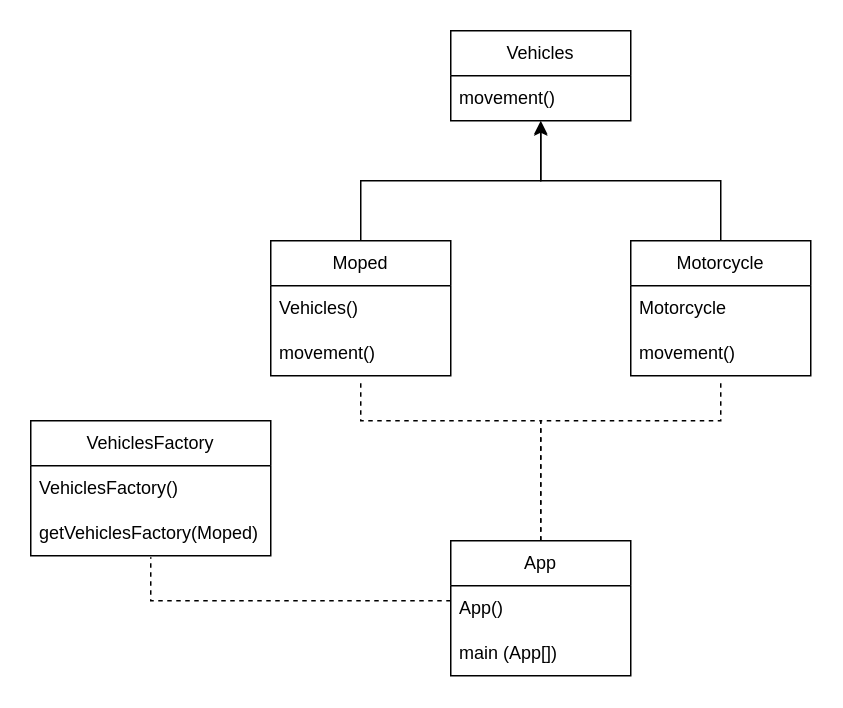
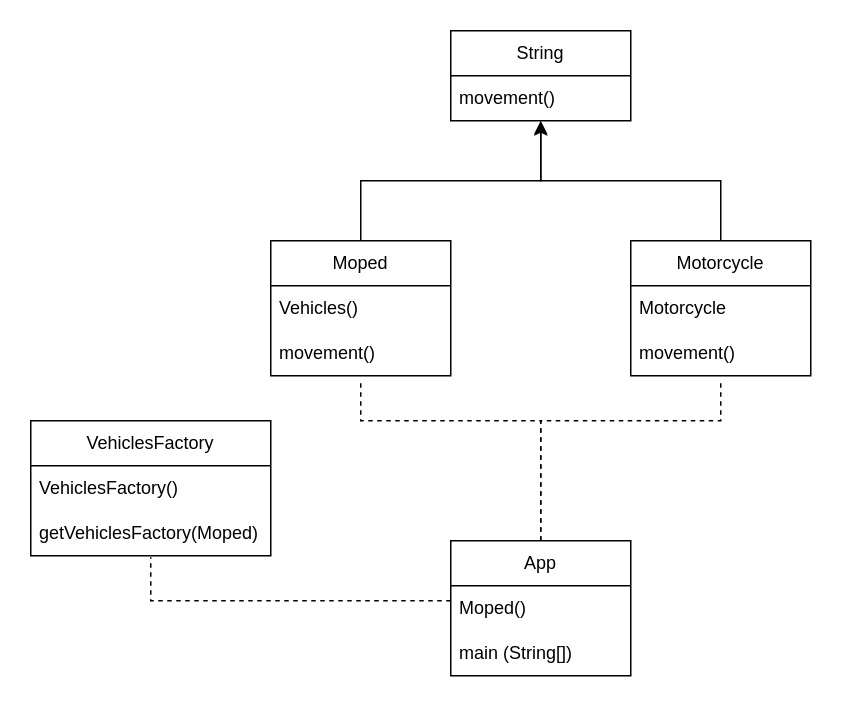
  <mxCell id="0" />
  <mxCell id="1" parent="0" />
- <mxCell id="2" value="Vehicles" style="swimlane;fontStyle=0;childLayout=stackLayout;horizontal=1;startSize=30;horizontalStack=0;resizeParent=1;resizeParentMax=0;resizeLast=0;collapsible=1;marginBottom=0;whiteSpace=wrap;html=1;" vertex="1" parent="1"><mxGeometry x="300" y="20" width="120" height="60" as="geometry" /></mxCell>
+ <mxCell id="2" value="String" style="swimlane;fontStyle=0;childLayout=stackLayout;horizontal=1;startSize=30;horizontalStack=0;resizeParent=1;resizeParentMax=0;resizeLast=0;collapsible=1;marginBottom=0;whiteSpace=wrap;html=1;" vertex="1" parent="1"><mxGeometry x="300" y="20" width="120" height="60" as="geometry" /></mxCell>
  <mxCell id="3" value="movement()" style="text;strokeColor=none;fillColor=none;align=left;verticalAlign=middle;spacingLeft=4;spacingRight=4;overflow=hidden;points=[[0,0.5],[1,0.5]];portConstraint=eastwest;rotatable=0;whiteSpace=wrap;html=1;" vertex="1" parent="2"><mxGeometry y="30" width="120" height="30" as="geometry" /></mxCell>
  <mxCell id="4" value="VehiclesFactory" style="swimlane;fontStyle=0;childLayout=stackLayout;horizontal=1;startSize=30;horizontalStack=0;resizeParent=1;resizeParentMax=0;resizeLast=0;collapsible=1;marginBottom=0;whiteSpace=wrap;html=1;" vertex="1" parent="1"><mxGeometry x="20" y="280" width="160" height="90" as="geometry" /></mxCell>
  <mxCell id="5" value="VehiclesFactory()" style="text;strokeColor=none;fillColor=none;align=left;verticalAlign=middle;spacingLeft=4;spacingRight=4;overflow=hidden;points=[[0,0.5],[1,0.5]];portConstraint=eastwest;rotatable=0;whiteSpace=wrap;html=1;" vertex="1" parent="4"><mxGeometry y="30" width="160" height="30" as="geometry" /></mxCell>
  <mxCell id="6" value="getVehiclesFactory(Moped)" style="text;strokeColor=none;fillColor=none;align=left;verticalAlign=middle;spacingLeft=4;spacingRight=4;overflow=hidden;points=[[0,0.5],[1,0.5]];portConstraint=eastwest;rotatable=0;whiteSpace=wrap;html=1;" vertex="1" parent="4"><mxGeometry y="60" width="160" height="30" as="geometry" /></mxCell>
  <mxCell id="7" style="edgeStyle=orthogonalEdgeStyle;rounded=0;orthogonalLoop=1;jettySize=auto;html=1;exitX=0.5;exitY=0;exitDx=0;exitDy=0;entryX=0.5;entryY=1.033;entryDx=0;entryDy=0;entryPerimeter=0;" edge="1" parent="1" source="8" target="3"><mxGeometry relative="1" as="geometry" /></mxCell>
  <mxCell id="8" value="Moped" style="swimlane;fontStyle=0;childLayout=stackLayout;horizontal=1;startSize=30;horizontalStack=0;resizeParent=1;resizeParentMax=0;resizeLast=0;collapsible=1;marginBottom=0;whiteSpace=wrap;html=1;" vertex="1" parent="1"><mxGeometry x="180" y="160" width="120" height="90" as="geometry" /></mxCell>
  <mxCell id="9" value="Vehicles()" style="text;strokeColor=none;fillColor=none;align=left;verticalAlign=middle;spacingLeft=4;spacingRight=4;overflow=hidden;points=[[0,0.5],[1,0.5]];portConstraint=eastwest;rotatable=0;whiteSpace=wrap;html=1;" vertex="1" parent="8"><mxGeometry y="30" width="120" height="30" as="geometry" /></mxCell>
  <mxCell id="10" value="movement()" style="text;strokeColor=none;fillColor=none;align=left;verticalAlign=middle;spacingLeft=4;spacingRight=4;overflow=hidden;points=[[0,0.5],[1,0.5]];portConstraint=eastwest;rotatable=0;whiteSpace=wrap;html=1;" vertex="1" parent="8"><mxGeometry y="60" width="120" height="30" as="geometry" /></mxCell>
  <mxCell id="11" style="edgeStyle=orthogonalEdgeStyle;rounded=0;orthogonalLoop=1;jettySize=auto;html=1;exitX=0.5;exitY=0;exitDx=0;exitDy=0;entryX=0.5;entryY=1;entryDx=0;entryDy=0;entryPerimeter=0;" edge="1" parent="1" source="12" target="3"><mxGeometry relative="1" as="geometry" /></mxCell>
  <mxCell id="12" value="Motorcycle" style="swimlane;fontStyle=0;childLayout=stackLayout;horizontal=1;startSize=30;horizontalStack=0;resizeParent=1;resizeParentMax=0;resizeLast=0;collapsible=1;marginBottom=0;whiteSpace=wrap;html=1;" vertex="1" parent="1"><mxGeometry x="420" y="160" width="120" height="90" as="geometry" /></mxCell>
  <mxCell id="13" value="Motorcycle" style="text;strokeColor=none;fillColor=none;align=left;verticalAlign=middle;spacingLeft=4;spacingRight=4;overflow=hidden;points=[[0,0.5],[1,0.5]];portConstraint=eastwest;rotatable=0;whiteSpace=wrap;html=1;" vertex="1" parent="12"><mxGeometry y="30" width="120" height="30" as="geometry" /></mxCell>
  <mxCell id="14" value="movement()" style="text;strokeColor=none;fillColor=none;align=left;verticalAlign=middle;spacingLeft=4;spacingRight=4;overflow=hidden;points=[[0,0.5],[1,0.5]];portConstraint=eastwest;rotatable=0;whiteSpace=wrap;html=1;" vertex="1" parent="12"><mxGeometry y="60" width="120" height="30" as="geometry" /></mxCell>
  <mxCell id="15" value="App" style="swimlane;fontStyle=0;childLayout=stackLayout;horizontal=1;startSize=30;horizontalStack=0;resizeParent=1;resizeParentMax=0;resizeLast=0;collapsible=1;marginBottom=0;whiteSpace=wrap;html=1;" vertex="1" parent="1"><mxGeometry x="300" y="360" width="120" height="90" as="geometry" /></mxCell>
- <mxCell id="16" value="App()" style="text;strokeColor=none;fillColor=none;align=left;verticalAlign=middle;spacingLeft=4;spacingRight=4;overflow=hidden;points=[[0,0.5],[1,0.5]];portConstraint=eastwest;rotatable=0;whiteSpace=wrap;html=1;" vertex="1" parent="15"><mxGeometry y="30" width="120" height="30" as="geometry" /></mxCell>
- <mxCell id="17" value="main (App[])" style="text;strokeColor=none;fillColor=none;align=left;verticalAlign=middle;spacingLeft=4;spacingRight=4;overflow=hidden;points=[[0,0.5],[1,0.5]];portConstraint=eastwest;rotatable=0;whiteSpace=wrap;html=1;" vertex="1" parent="15"><mxGeometry y="60" width="120" height="30" as="geometry" /></mxCell>
+ <mxCell id="16" value="Moped()" style="text;strokeColor=none;fillColor=none;align=left;verticalAlign=middle;spacingLeft=4;spacingRight=4;overflow=hidden;points=[[0,0.5],[1,0.5]];portConstraint=eastwest;rotatable=0;whiteSpace=wrap;html=1;" vertex="1" parent="15"><mxGeometry y="30" width="120" height="30" as="geometry" /></mxCell>
+ <mxCell id="17" value="main (String[])" style="text;strokeColor=none;fillColor=none;align=left;verticalAlign=middle;spacingLeft=4;spacingRight=4;overflow=hidden;points=[[0,0.5],[1,0.5]];portConstraint=eastwest;rotatable=0;whiteSpace=wrap;html=1;" vertex="1" parent="15"><mxGeometry y="60" width="120" height="30" as="geometry" /></mxCell>
  <mxCell id="18" value="" style="endArrow=none;dashed=1;html=1;rounded=0;exitX=0.5;exitY=0;exitDx=0;exitDy=0;entryX=0.5;entryY=1.167;entryDx=0;entryDy=0;entryPerimeter=0;" edge="1" parent="1" source="15" target="10"><mxGeometry width="50" height="50" relative="1" as="geometry"><mxPoint x="330" y="160" as="sourcePoint" /><mxPoint x="380" y="110" as="targetPoint" /><Array as="points"><mxPoint x="360" y="280" /><mxPoint x="240" y="280" /></Array></mxGeometry></mxCell>
  <mxCell id="19" value="" style="endArrow=none;dashed=1;html=1;rounded=0;exitX=0.5;exitY=0;exitDx=0;exitDy=0;entryX=0.5;entryY=1.133;entryDx=0;entryDy=0;entryPerimeter=0;" edge="1" parent="1" source="15" target="14"><mxGeometry width="50" height="50" relative="1" as="geometry"><mxPoint x="370" y="370" as="sourcePoint" /><mxPoint x="250" y="265.01" as="targetPoint" /><Array as="points"><mxPoint x="360" y="280" /><mxPoint x="480" y="280" /></Array></mxGeometry></mxCell>
  <mxCell id="20" value="" style="endArrow=none;dashed=1;html=1;rounded=0;entryX=0.5;entryY=1.033;entryDx=0;entryDy=0;entryPerimeter=0;" edge="1" parent="1" target="6"><mxGeometry width="50" height="50" relative="1" as="geometry"><mxPoint x="300" y="400" as="sourcePoint" /><mxPoint x="490" y="263.99" as="targetPoint" /><Array as="points"><mxPoint x="100" y="400" /></Array></mxGeometry></mxCell>
